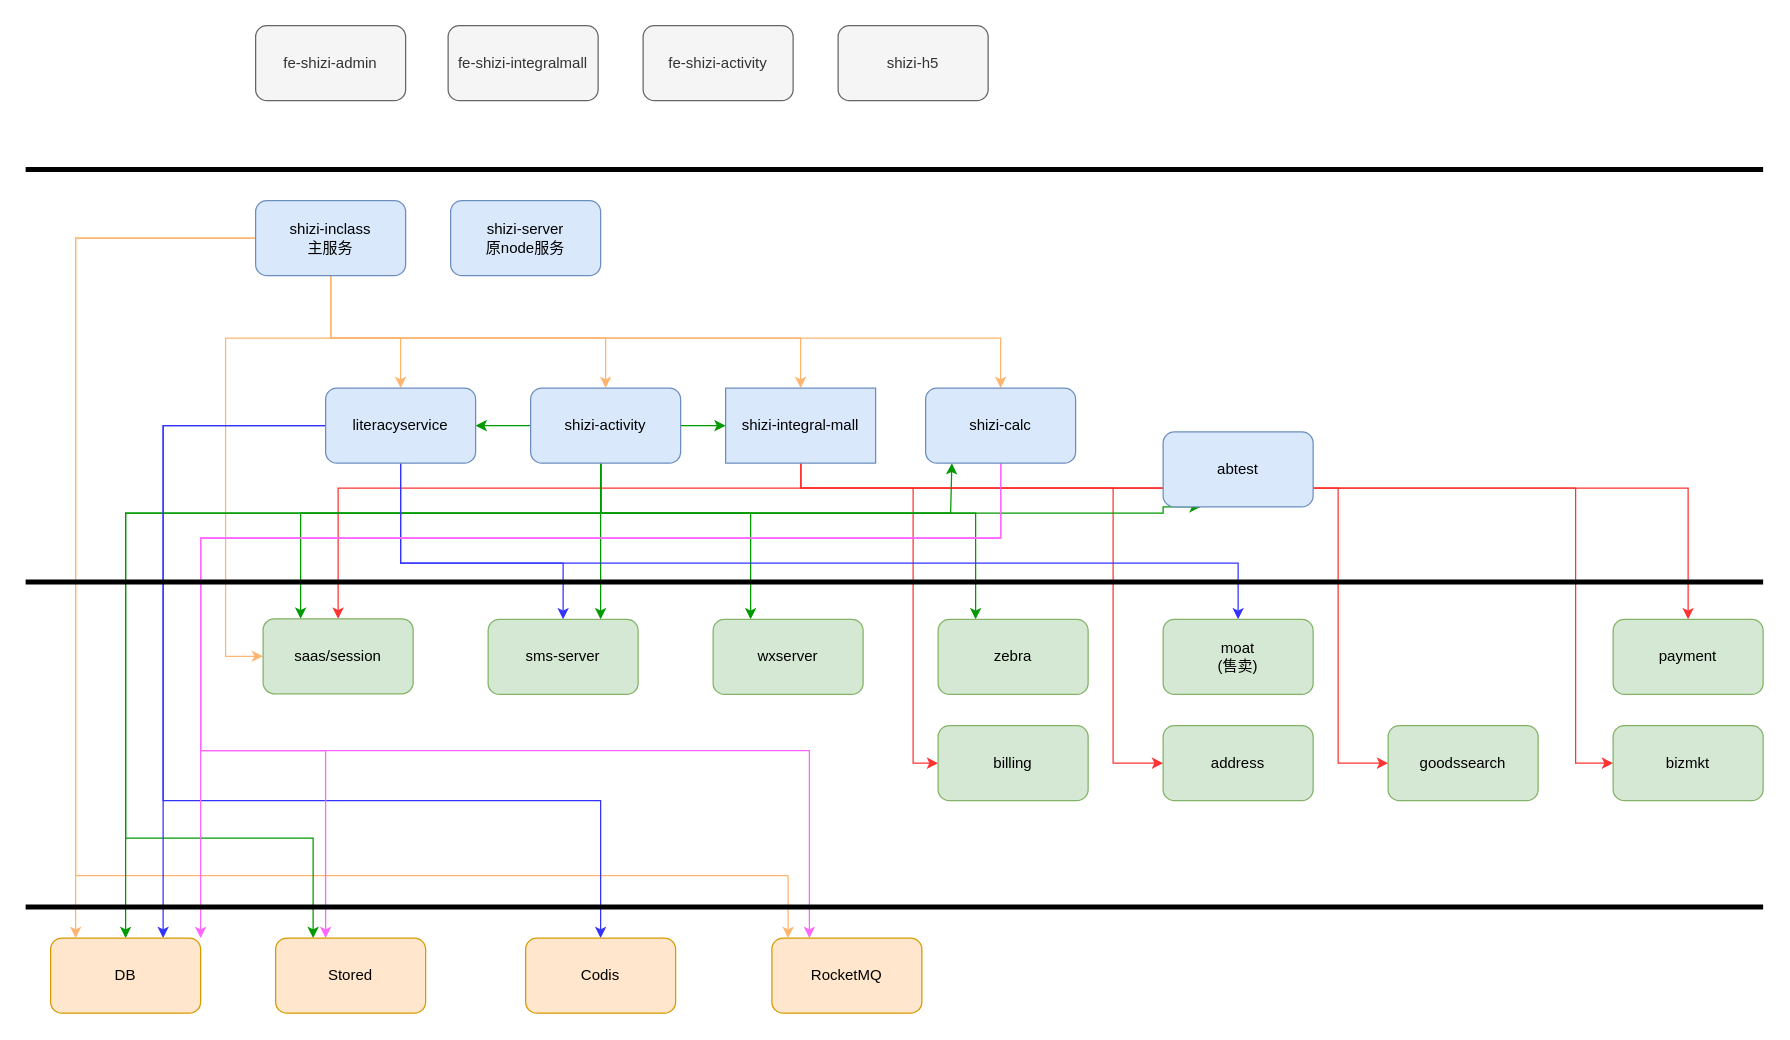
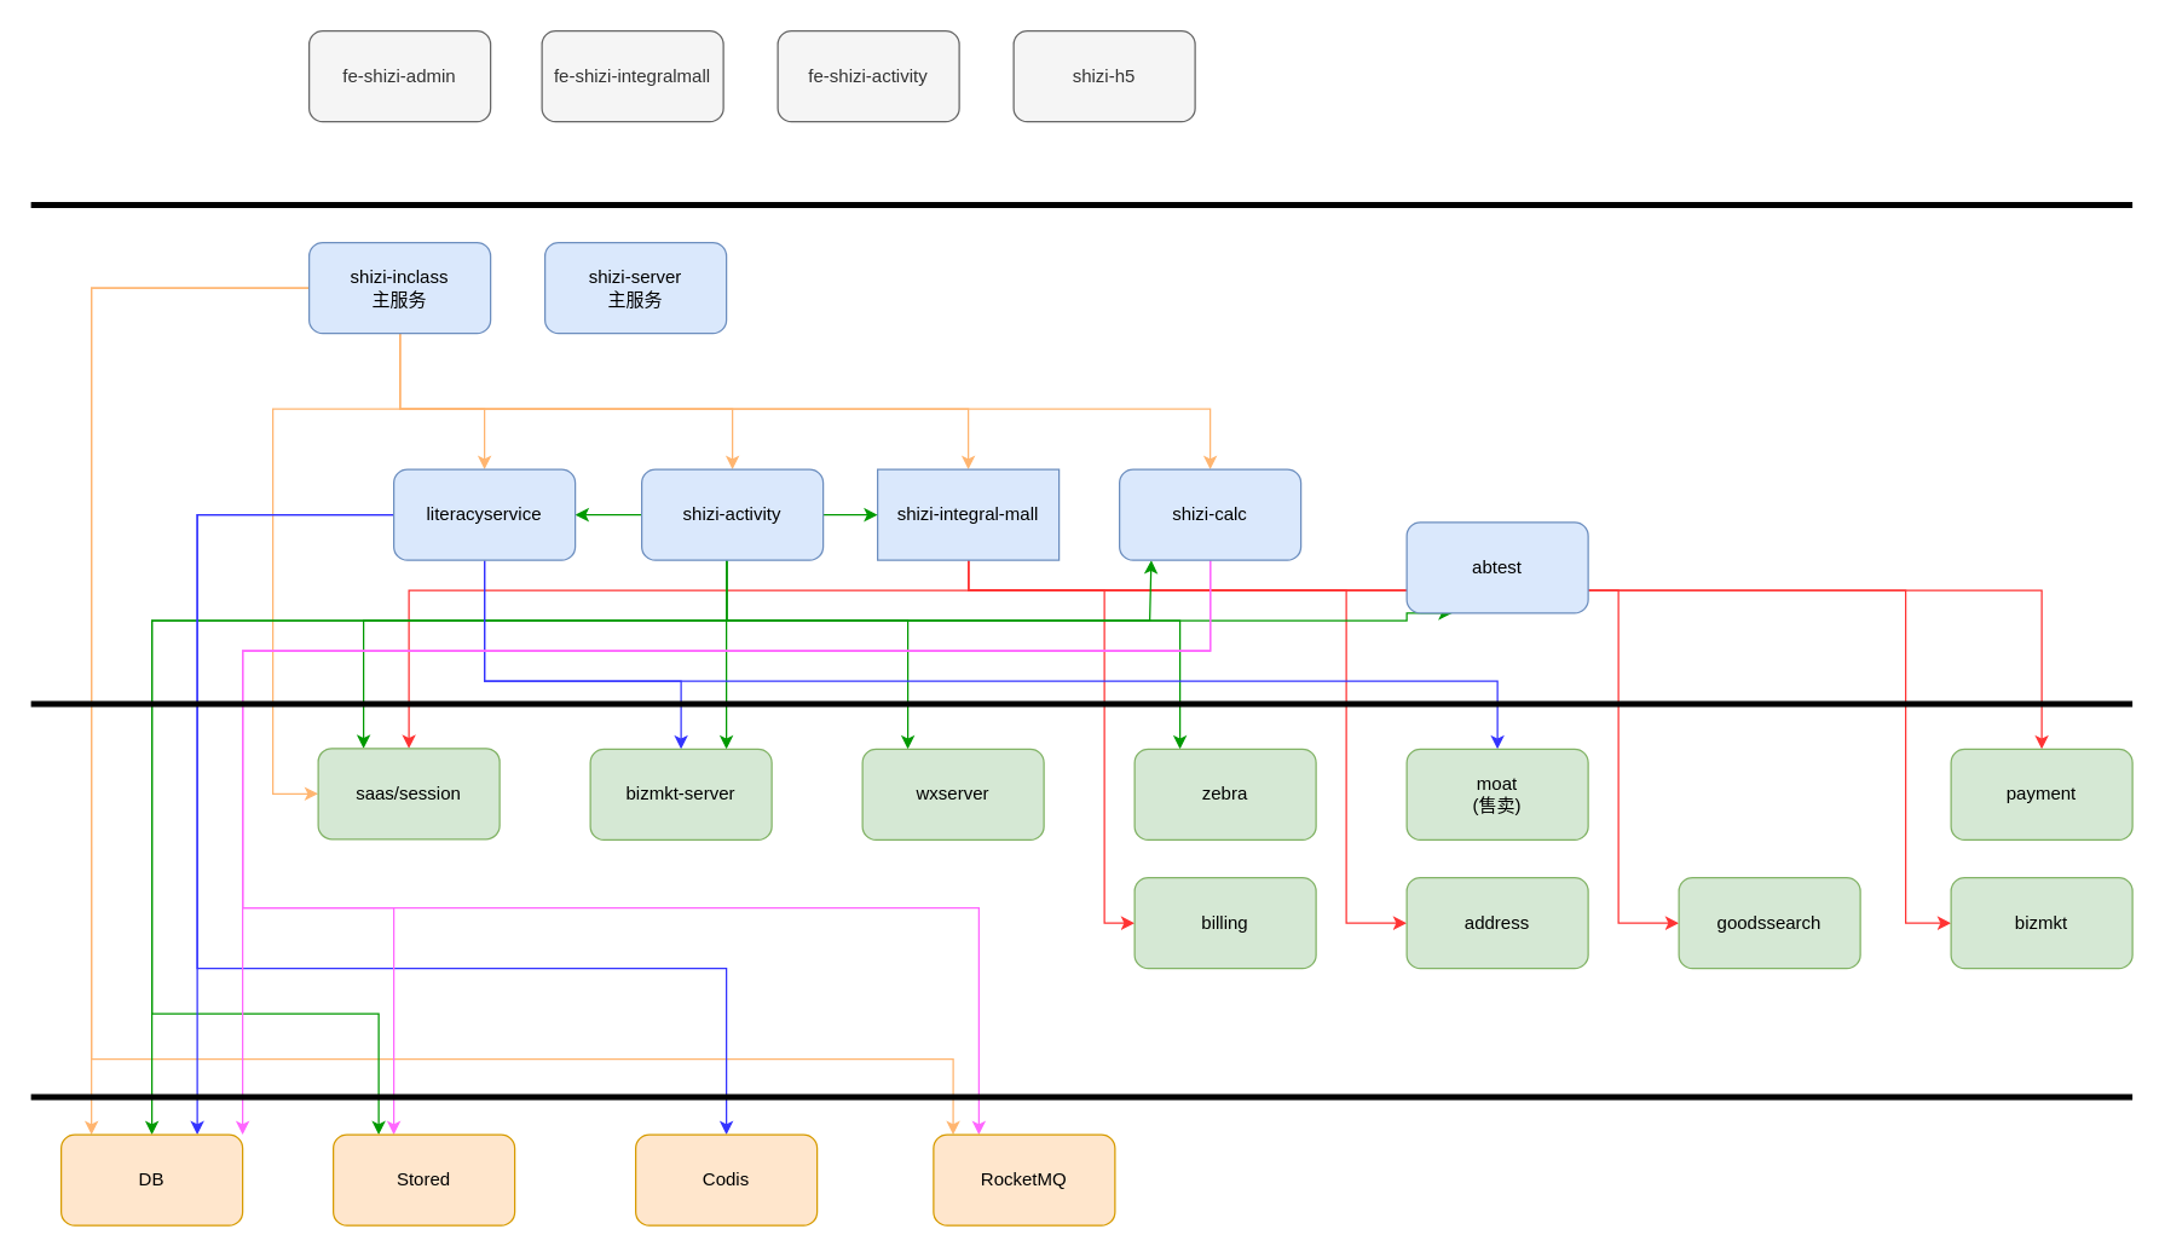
  <mxCell id="0" />
  <mxCell id="1" parent="0" />
  <mxCell id="2" style="edgeStyle=orthogonalEdgeStyle;rounded=0;orthogonalLoop=1;jettySize=auto;html=1;strokeColor=#FFB570;exitX=0.5;exitY=1;exitDx=0;exitDy=0;" edge="1" parent="1" source="9" target="28"><mxGeometry relative="1" as="geometry"><mxPoint x="484" y="220" as="sourcePoint" /><Array as="points"><mxPoint x="264" y="270" /><mxPoint x="484" y="270" /></Array></mxGeometry></mxCell>
  <mxCell id="3" style="edgeStyle=orthogonalEdgeStyle;rounded=0;orthogonalLoop=1;jettySize=auto;html=1;entryX=0.5;entryY=0;entryDx=0;entryDy=0;strokeColor=#FFB570;exitX=0.5;exitY=1;exitDx=0;exitDy=0;" edge="1" parent="1" source="9" target="17"><mxGeometry relative="1" as="geometry"><mxPoint x="484" y="220" as="sourcePoint" /><Array as="points"><mxPoint x="264" y="270" /><mxPoint x="640" y="270" /></Array></mxGeometry></mxCell>
  <mxCell id="4" style="edgeStyle=orthogonalEdgeStyle;rounded=0;orthogonalLoop=1;jettySize=auto;html=1;entryX=0.5;entryY=0;entryDx=0;entryDy=0;strokeColor=#FFB570;exitX=0.5;exitY=1;exitDx=0;exitDy=0;" edge="1" parent="1" source="9" target="37"><mxGeometry relative="1" as="geometry"><mxPoint x="484" y="220" as="sourcePoint" /><Array as="points"><mxPoint x="264" y="270" /><mxPoint x="320" y="270" /></Array></mxGeometry></mxCell>
  <mxCell id="5" style="edgeStyle=orthogonalEdgeStyle;rounded=0;orthogonalLoop=1;jettySize=auto;html=1;strokeColor=#FFB570;exitX=0.5;exitY=1;exitDx=0;exitDy=0;" edge="1" parent="1" source="9" target="41"><mxGeometry relative="1" as="geometry"><mxPoint x="484" y="220" as="sourcePoint" /><Array as="points"><mxPoint x="264" y="270" /><mxPoint x="800" y="270" /></Array></mxGeometry></mxCell>
  <mxCell id="6" style="edgeStyle=orthogonalEdgeStyle;rounded=0;orthogonalLoop=1;jettySize=auto;html=1;strokeColor=#FFB570;entryX=0;entryY=0.5;entryDx=0;entryDy=0;" edge="1" parent="1" source="9" target="32"><mxGeometry relative="1" as="geometry"><mxPoint x="-20" y="430" as="targetPoint" /><Array as="points"><mxPoint x="264" y="270" /><mxPoint x="180" y="270" /><mxPoint x="180" y="525" /></Array></mxGeometry></mxCell>
  <mxCell id="7" style="edgeStyle=orthogonalEdgeStyle;rounded=0;orthogonalLoop=1;jettySize=auto;html=1;strokeColor=#FFB570;entryX=0.167;entryY=0;entryDx=0;entryDy=0;entryPerimeter=0;" edge="1" parent="1" source="9" target="42"><mxGeometry relative="1" as="geometry"><mxPoint x="60" y="680" as="targetPoint" /><Array as="points"><mxPoint x="60" y="190" /></Array></mxGeometry></mxCell>
  <mxCell id="8" style="edgeStyle=orthogonalEdgeStyle;rounded=0;orthogonalLoop=1;jettySize=auto;html=1;entryX=0.108;entryY=0;entryDx=0;entryDy=0;strokeColor=#FFB570;entryPerimeter=0;" edge="1" parent="1" source="9" target="45"><mxGeometry relative="1" as="geometry"><Array as="points"><mxPoint x="60" y="190" /><mxPoint x="60" y="700" /><mxPoint x="630" y="700" /></Array></mxGeometry></mxCell>
  <mxCell id="9" value="shizi-inclass&lt;br&gt;主服务" style="rounded=1;whiteSpace=wrap;html=1;fillColor=#dae8fc;strokeColor=#6c8ebf;" vertex="1" parent="1"><mxGeometry x="204" y="160" width="120" height="60" as="geometry" /></mxCell>
- <mxCell id="10" value="shizi-server&lt;br&gt;原node服务" style="rounded=1;whiteSpace=wrap;html=1;fillColor=#dae8fc;strokeColor=#6c8ebf;" vertex="1" parent="1"><mxGeometry x="360" y="160" width="120" height="60" as="geometry" /></mxCell>
+ <mxCell id="10" value="shizi-server&lt;br&gt;主服务" style="rounded=1;whiteSpace=wrap;html=1;fillColor=#dae8fc;strokeColor=#6c8ebf;" vertex="1" parent="1"><mxGeometry x="360" y="160" width="120" height="60" as="geometry" /></mxCell>
  <mxCell id="11" style="edgeStyle=orthogonalEdgeStyle;rounded=0;orthogonalLoop=1;jettySize=auto;html=1;entryX=0.5;entryY=0;entryDx=0;entryDy=0;strokeColor=#FF3333;" edge="1" parent="1" source="17" target="32"><mxGeometry relative="1" as="geometry"><Array as="points"><mxPoint x="640" y="390" /><mxPoint x="270" y="390" /></Array></mxGeometry></mxCell>
  <mxCell id="12" style="edgeStyle=orthogonalEdgeStyle;rounded=0;orthogonalLoop=1;jettySize=auto;html=1;strokeColor=#FF3333;" edge="1" parent="1" source="17" target="51"><mxGeometry relative="1" as="geometry"><Array as="points"><mxPoint x="640" y="390" /><mxPoint x="730" y="390" /><mxPoint x="730" y="610" /></Array></mxGeometry></mxCell>
  <mxCell id="13" style="edgeStyle=orthogonalEdgeStyle;rounded=0;orthogonalLoop=1;jettySize=auto;html=1;entryX=0;entryY=0.5;entryDx=0;entryDy=0;strokeColor=#FF3333;" edge="1" parent="1" source="17" target="52"><mxGeometry relative="1" as="geometry"><Array as="points"><mxPoint x="640" y="390" /><mxPoint x="890" y="390" /><mxPoint x="890" y="610" /></Array></mxGeometry></mxCell>
  <mxCell id="14" style="edgeStyle=orthogonalEdgeStyle;rounded=0;orthogonalLoop=1;jettySize=auto;html=1;entryX=0;entryY=0.5;entryDx=0;entryDy=0;strokeColor=#FF3333;" edge="1" parent="1" source="17" target="55"><mxGeometry relative="1" as="geometry"><Array as="points"><mxPoint x="640" y="390" /><mxPoint x="1070" y="390" /><mxPoint x="1070" y="610" /></Array></mxGeometry></mxCell>
  <mxCell id="15" style="edgeStyle=orthogonalEdgeStyle;rounded=0;orthogonalLoop=1;jettySize=auto;html=1;entryX=0.5;entryY=0;entryDx=0;entryDy=0;strokeColor=#FF3333;" edge="1" parent="1" source="17" target="53"><mxGeometry relative="1" as="geometry"><Array as="points"><mxPoint x="640" y="390" /><mxPoint x="1350" y="390" /></Array></mxGeometry></mxCell>
  <mxCell id="16" style="edgeStyle=orthogonalEdgeStyle;rounded=0;orthogonalLoop=1;jettySize=auto;html=1;entryX=0;entryY=0.5;entryDx=0;entryDy=0;strokeColor=#FF3333;" edge="1" parent="1" source="17" target="54"><mxGeometry relative="1" as="geometry"><Array as="points"><mxPoint x="640" y="390" /><mxPoint x="1260" y="390" /><mxPoint x="1260" y="610" /></Array></mxGeometry></mxCell>
  <mxCell id="17" value="shizi-integral-mall" style="whiteSpace=wrap;html=1;fillColor=#dae8fc;strokeColor=#6c8ebf;rounded=0;" vertex="1" parent="1"><mxGeometry x="580" y="310" width="120" height="60" as="geometry" /></mxCell>
  <mxCell id="18" style="edgeStyle=orthogonalEdgeStyle;rounded=0;orthogonalLoop=1;jettySize=auto;html=1;entryX=0.175;entryY=1;entryDx=0;entryDy=0;entryPerimeter=0;strokeColor=#009900;" edge="1" parent="1" source="28" target="41"><mxGeometry relative="1" as="geometry"><Array as="points"><mxPoint x="480" y="410" /><mxPoint x="760" y="410" /></Array></mxGeometry></mxCell>
  <mxCell id="19" style="edgeStyle=orthogonalEdgeStyle;rounded=0;orthogonalLoop=1;jettySize=auto;html=1;entryX=0;entryY=0.5;entryDx=0;entryDy=0;strokeColor=#009900;" edge="1" parent="1" source="28" target="17"><mxGeometry relative="1" as="geometry" /></mxCell>
  <mxCell id="20" style="edgeStyle=orthogonalEdgeStyle;rounded=0;orthogonalLoop=1;jettySize=auto;html=1;entryX=0.25;entryY=0;entryDx=0;entryDy=0;strokeColor=#009900;" edge="1" parent="1" source="28" target="32"><mxGeometry relative="1" as="geometry"><Array as="points"><mxPoint x="480" y="410" /><mxPoint x="240" y="410" /></Array></mxGeometry></mxCell>
  <mxCell id="21" style="edgeStyle=orthogonalEdgeStyle;rounded=0;orthogonalLoop=1;jettySize=auto;html=1;entryX=0.75;entryY=0;entryDx=0;entryDy=0;strokeColor=#009900;" edge="1" parent="1" source="28" target="46"><mxGeometry relative="1" as="geometry"><mxPoint x="484" y="490" as="targetPoint" /><Array as="points"><mxPoint x="480" y="400" /><mxPoint x="480" y="400" /></Array></mxGeometry></mxCell>
  <mxCell id="22" style="edgeStyle=orthogonalEdgeStyle;rounded=0;orthogonalLoop=1;jettySize=auto;html=1;entryX=0.25;entryY=0;entryDx=0;entryDy=0;strokeColor=#009900;" edge="1" parent="1" source="28" target="47"><mxGeometry relative="1" as="geometry"><Array as="points"><mxPoint x="480" y="410" /><mxPoint x="600" y="410" /></Array></mxGeometry></mxCell>
  <mxCell id="23" style="edgeStyle=orthogonalEdgeStyle;rounded=0;orthogonalLoop=1;jettySize=auto;html=1;strokeColor=#009900;" edge="1" parent="1" source="28" target="37"><mxGeometry relative="1" as="geometry" /></mxCell>
  <mxCell id="24" style="edgeStyle=orthogonalEdgeStyle;rounded=0;orthogonalLoop=1;jettySize=auto;html=1;entryX=0.25;entryY=1;entryDx=0;entryDy=0;strokeColor=#009900;" edge="1" parent="1" source="28" target="48"><mxGeometry relative="1" as="geometry"><Array as="points"><mxPoint x="480" y="410" /><mxPoint x="930" y="410" /></Array></mxGeometry></mxCell>
  <mxCell id="25" style="edgeStyle=orthogonalEdgeStyle;rounded=0;orthogonalLoop=1;jettySize=auto;html=1;entryX=0.25;entryY=0;entryDx=0;entryDy=0;strokeColor=#009900;" edge="1" parent="1" source="28" target="49"><mxGeometry relative="1" as="geometry"><Array as="points"><mxPoint x="480" y="410" /><mxPoint x="780" y="410" /></Array></mxGeometry></mxCell>
  <mxCell id="26" style="edgeStyle=orthogonalEdgeStyle;rounded=0;orthogonalLoop=1;jettySize=auto;html=1;strokeColor=#009900;" edge="1" parent="1" source="28" target="42"><mxGeometry relative="1" as="geometry"><Array as="points"><mxPoint x="480" y="410" /><mxPoint x="100" y="410" /></Array></mxGeometry></mxCell>
  <mxCell id="27" style="edgeStyle=orthogonalEdgeStyle;rounded=0;orthogonalLoop=1;jettySize=auto;html=1;entryX=0.25;entryY=0;entryDx=0;entryDy=0;strokeColor=#009900;" edge="1" parent="1" source="28" target="43"><mxGeometry relative="1" as="geometry"><Array as="points"><mxPoint x="480" y="410" /><mxPoint x="100" y="410" /><mxPoint x="100" y="670" /><mxPoint x="250" y="670" /></Array></mxGeometry></mxCell>
  <mxCell id="28" value="shizi-activity" style="rounded=1;whiteSpace=wrap;html=1;fillColor=#dae8fc;strokeColor=#6c8ebf;" vertex="1" parent="1"><mxGeometry x="424" y="310" width="120" height="60" as="geometry" /></mxCell>
  <mxCell id="29" value="fe-shizi-admin" style="rounded=1;whiteSpace=wrap;html=1;fillColor=#f5f5f5;strokeColor=#666666;fontColor=#333333;" vertex="1" parent="1"><mxGeometry x="204" y="20" width="120" height="60" as="geometry" /></mxCell>
  <mxCell id="30" value="fe-shizi-integralmall" style="rounded=1;whiteSpace=wrap;html=1;fillColor=#f5f5f5;strokeColor=#666666;fontColor=#333333;" vertex="1" parent="1"><mxGeometry x="358" y="20" width="120" height="60" as="geometry" /></mxCell>
  <mxCell id="31" value="fe-shizi-activity" style="rounded=1;whiteSpace=wrap;html=1;fillColor=#f5f5f5;strokeColor=#666666;fontColor=#333333;" vertex="1" parent="1"><mxGeometry x="514" y="20" width="120" height="60" as="geometry" /></mxCell>
  <mxCell id="32" value="saas/session" style="rounded=1;whiteSpace=wrap;html=1;fillColor=#d5e8d4;strokeColor=#82b366;" vertex="1" parent="1"><mxGeometry x="210" y="494.5" width="120" height="60" as="geometry" /></mxCell>
  <mxCell id="33" style="edgeStyle=orthogonalEdgeStyle;rounded=0;orthogonalLoop=1;jettySize=auto;html=1;entryX=0.5;entryY=0;entryDx=0;entryDy=0;strokeColor=#3333FF;" edge="1" parent="1" source="37" target="50"><mxGeometry relative="1" as="geometry"><Array as="points"><mxPoint x="320" y="450" /><mxPoint x="990" y="450" /></Array></mxGeometry></mxCell>
  <mxCell id="34" style="edgeStyle=orthogonalEdgeStyle;rounded=0;orthogonalLoop=1;jettySize=auto;html=1;entryX=0.5;entryY=0;entryDx=0;entryDy=0;strokeColor=#3333FF;" edge="1" parent="1" source="37" target="46"><mxGeometry relative="1" as="geometry"><Array as="points"><mxPoint x="320" y="450" /><mxPoint x="450" y="450" /></Array></mxGeometry></mxCell>
  <mxCell id="35" style="edgeStyle=orthogonalEdgeStyle;rounded=0;orthogonalLoop=1;jettySize=auto;html=1;entryX=0.75;entryY=0;entryDx=0;entryDy=0;strokeColor=#3333FF;" edge="1" parent="1" source="37" target="42"><mxGeometry relative="1" as="geometry" /></mxCell>
  <mxCell id="36" style="edgeStyle=orthogonalEdgeStyle;rounded=0;orthogonalLoop=1;jettySize=auto;html=1;strokeColor=#3333FF;" edge="1" parent="1" source="37" target="44"><mxGeometry relative="1" as="geometry"><Array as="points"><mxPoint x="130" y="340" /><mxPoint x="130" y="640" /><mxPoint x="480" y="640" /></Array></mxGeometry></mxCell>
  <mxCell id="37" value="literacyservice" style="rounded=1;whiteSpace=wrap;html=1;fillColor=#dae8fc;strokeColor=#6c8ebf;" vertex="1" parent="1"><mxGeometry x="260" y="310" width="120" height="60" as="geometry" /></mxCell>
  <mxCell id="38" style="edgeStyle=orthogonalEdgeStyle;rounded=0;orthogonalLoop=1;jettySize=auto;html=1;entryX=1;entryY=0;entryDx=0;entryDy=0;strokeColor=#FF66FF;" edge="1" parent="1" source="41" target="42"><mxGeometry relative="1" as="geometry"><Array as="points"><mxPoint x="800" y="430" /><mxPoint x="160" y="430" /></Array></mxGeometry></mxCell>
  <mxCell id="39" style="edgeStyle=orthogonalEdgeStyle;rounded=0;orthogonalLoop=1;jettySize=auto;html=1;entryX=0.5;entryY=0;entryDx=0;entryDy=0;strokeColor=#FF66FF;exitX=0.5;exitY=1;exitDx=0;exitDy=0;" edge="1" parent="1" source="41"><mxGeometry relative="1" as="geometry"><mxPoint x="780" y="370" as="sourcePoint" /><mxPoint x="260" y="750" as="targetPoint" /><Array as="points"><mxPoint x="800" y="430" /><mxPoint x="160" y="430" /><mxPoint x="160" y="600" /><mxPoint x="260" y="600" /></Array></mxGeometry></mxCell>
  <mxCell id="40" style="edgeStyle=orthogonalEdgeStyle;rounded=0;orthogonalLoop=1;jettySize=auto;html=1;entryX=0.25;entryY=0;entryDx=0;entryDy=0;strokeColor=#FF66FF;" edge="1" parent="1" source="41" target="45"><mxGeometry relative="1" as="geometry"><Array as="points"><mxPoint x="800" y="430" /><mxPoint x="160" y="430" /><mxPoint x="160" y="600" /><mxPoint x="647" y="600" /></Array></mxGeometry></mxCell>
  <mxCell id="41" value="shizi-calc" style="rounded=1;whiteSpace=wrap;html=1;fillColor=#dae8fc;strokeColor=#6c8ebf;" vertex="1" parent="1"><mxGeometry x="740" y="310" width="120" height="60" as="geometry" /></mxCell>
  <mxCell id="42" value="DB" style="rounded=1;whiteSpace=wrap;html=1;fillColor=#ffe6cc;strokeColor=#d79b00;" vertex="1" parent="1"><mxGeometry x="40" y="750" width="120" height="60" as="geometry" /></mxCell>
  <mxCell id="43" value="Stored" style="rounded=1;whiteSpace=wrap;html=1;fillColor=#ffe6cc;strokeColor=#d79b00;" vertex="1" parent="1"><mxGeometry x="220" y="750" width="120" height="60" as="geometry" /></mxCell>
  <mxCell id="44" value="Codis" style="rounded=1;whiteSpace=wrap;html=1;fillColor=#ffe6cc;strokeColor=#d79b00;" vertex="1" parent="1"><mxGeometry x="420" y="750" width="120" height="60" as="geometry" /></mxCell>
  <mxCell id="45" value="RocketMQ" style="rounded=1;whiteSpace=wrap;html=1;fillColor=#ffe6cc;strokeColor=#d79b00;" vertex="1" parent="1"><mxGeometry x="617" y="750" width="120" height="60" as="geometry" /></mxCell>
- <mxCell id="46" value="sms-server" style="rounded=1;whiteSpace=wrap;html=1;fillColor=#d5e8d4;strokeColor=#82b366;" vertex="1" parent="1"><mxGeometry x="390" y="495" width="120" height="60" as="geometry" /></mxCell>
+ <mxCell id="46" value="bizmkt-server" style="rounded=1;whiteSpace=wrap;html=1;fillColor=#d5e8d4;strokeColor=#82b366;" vertex="1" parent="1"><mxGeometry x="390" y="495" width="120" height="60" as="geometry" /></mxCell>
  <mxCell id="47" value="wxserver" style="rounded=1;whiteSpace=wrap;html=1;fillColor=#d5e8d4;strokeColor=#82b366;" vertex="1" parent="1"><mxGeometry x="570" y="495" width="120" height="60" as="geometry" /></mxCell>
  <mxCell id="48" value="abtest" style="rounded=1;whiteSpace=wrap;html=1;fillColor=#dae8fc;strokeColor=#6c8ebf;" vertex="1" parent="1"><mxGeometry x="930" y="345" width="120" height="60" as="geometry" /></mxCell>
  <mxCell id="49" value="zebra" style="rounded=1;whiteSpace=wrap;html=1;fillColor=#d5e8d4;strokeColor=#82b366;" vertex="1" parent="1"><mxGeometry x="750" y="495" width="120" height="60" as="geometry" /></mxCell>
  <mxCell id="50" value="moat&lt;br&gt;(售卖)" style="rounded=1;whiteSpace=wrap;html=1;fillColor=#d5e8d4;strokeColor=#82b366;" vertex="1" parent="1"><mxGeometry x="930" y="495" width="120" height="60" as="geometry" /></mxCell>
  <mxCell id="51" value="billing" style="rounded=1;whiteSpace=wrap;html=1;fillColor=#d5e8d4;strokeColor=#82b366;" vertex="1" parent="1"><mxGeometry x="750" y="580" width="120" height="60" as="geometry" /></mxCell>
  <mxCell id="52" value="address" style="rounded=1;whiteSpace=wrap;html=1;fillColor=#d5e8d4;strokeColor=#82b366;" vertex="1" parent="1"><mxGeometry x="930" y="580" width="120" height="60" as="geometry" /></mxCell>
  <mxCell id="53" value="payment" style="rounded=1;whiteSpace=wrap;html=1;fillColor=#d5e8d4;strokeColor=#82b366;" vertex="1" parent="1"><mxGeometry x="1290" y="495" width="120" height="60" as="geometry" /></mxCell>
  <mxCell id="54" value="bizmkt" style="rounded=1;whiteSpace=wrap;html=1;fillColor=#d5e8d4;strokeColor=#82b366;" vertex="1" parent="1"><mxGeometry x="1290" y="580" width="120" height="60" as="geometry" /></mxCell>
  <mxCell id="55" value="goodssearch" style="rounded=1;whiteSpace=wrap;html=1;fillColor=#d5e8d4;strokeColor=#82b366;" vertex="1" parent="1"><mxGeometry x="1110" y="580" width="120" height="60" as="geometry" /></mxCell>
  <mxCell id="56" value="shizi-h5" style="rounded=1;whiteSpace=wrap;html=1;fillColor=#f5f5f5;strokeColor=#666666;fontColor=#333333;" vertex="1" parent="1"><mxGeometry x="670" y="20" width="120" height="60" as="geometry" /></mxCell>
  <mxCell id="57" value="" style="line;strokeWidth=4;html=1;perimeter=backbonePerimeter;points=[];outlineConnect=0;" vertex="1" parent="1"><mxGeometry x="20" y="130" width="1390" height="10" as="geometry" /></mxCell>
  <mxCell id="58" value="" style="line;strokeWidth=4;html=1;perimeter=backbonePerimeter;points=[];outlineConnect=0;" vertex="1" parent="1"><mxGeometry x="20" y="460" width="1390" height="10" as="geometry" /></mxCell>
  <mxCell id="59" value="" style="line;strokeWidth=4;html=1;perimeter=backbonePerimeter;points=[];outlineConnect=0;" vertex="1" parent="1"><mxGeometry x="20" y="720" width="1390" height="10" as="geometry" /></mxCell>
